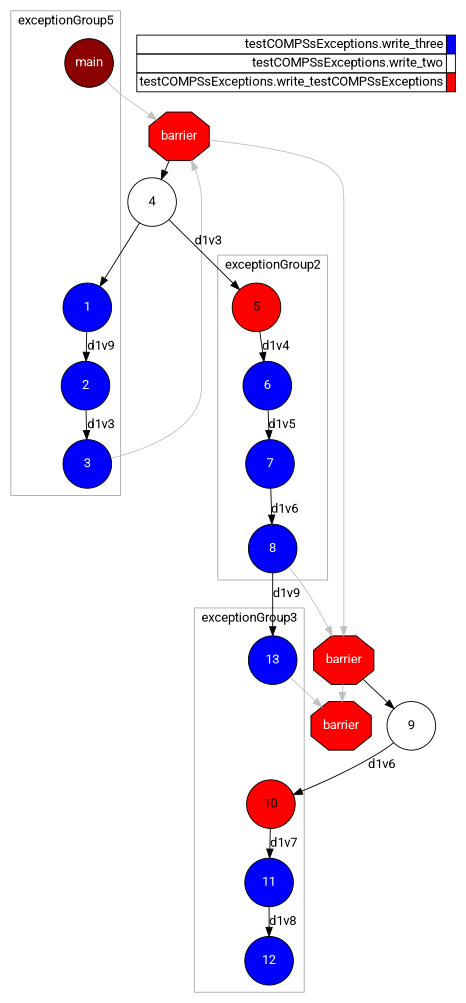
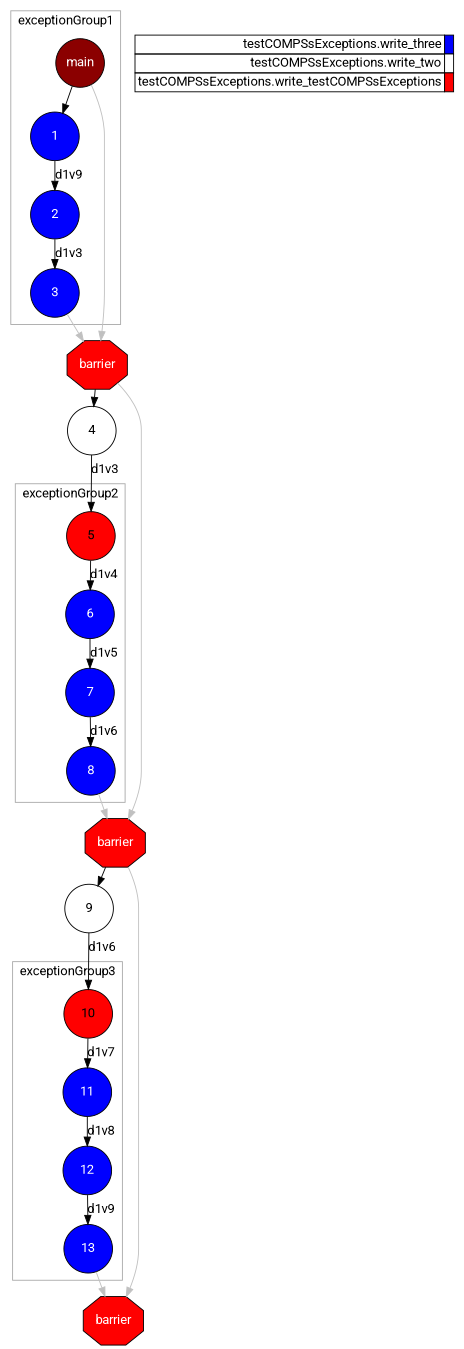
  digraph {
    compound=true
    fontname=Roboto
    labeljust=l
    newrank=true
    rankdir=TB
    node [fillcolor="#0000ff" fontcolor="#ffffff" fontname=Roboto shape=circle style=filled]
    edge [fontname=Roboto]
    n1 [fillcolor="#8B0000" fontcolor="#FFFFFF" height=0.75 label=main]
    1 [height=0.75]
    2 [height=0.75]
    3 [height=0.75]
    5 [fillcolor="#ff0000" fontcolor="#000000" height=0.75]
    6 [height=0.75]
    7 [height=0.75]
    8 [height=0.75]
    10 [fillcolor="#ff0000" fontcolor="#000000" height=0.75]
    11 [height=0.75]
    12 [height=0.75]
    13 [height=0.75]
    n13 [fillcolor="#ff0000" fontcolor="#FFFFFF" height=0.75 label=barrier shape=octagon]
    4 [fillcolor="#ffffff" fontcolor="#000000" height=0.75]
    n15 [fillcolor="#ff0000" fontcolor="#FFFFFF" height=0.75 label=barrier shape=octagon]
    9 [fillcolor="#ffffff" fontcolor="#000000" height=0.75]
    n17 [fillcolor="#ff0000" fontcolor="#FFFFFF" height=0.75 label=barrier shape=octagon]
    n18 [height=0.75 label=<       <table border="0" cellpadding="2" cellspacing="0" cellborder="1"> <tr> <td align="right">testCOMPSsExceptions.write_three</td> <td bgcolor="#0000ff">&nbsp;</td> </tr> <tr> <td align="right">testCOMPSsExceptions.write_two</td> <td bgcolor="#ffffff">&nbsp;</td> </tr> <tr> <td align="right">testCOMPSsExceptions.write_testCOMPSsExceptions</td> <td bgcolor="#ff0000">&nbsp;</td> </tr>       </table>     > shape=plaintext fillcolor="" fontcolor="" style=""]
    subgraph sub_1 {
      ranksep=0.20
      n13
      4
      n15
      9
      n17
      subgraph cluster_2 {
        color="#A9A9A9"
-       label=exceptionGroup5
+       label=exceptionGroup1
        ranksep=0.20
        shape=rect
        n1
        1
        2
        3
      }
      subgraph cluster_3 {
        color="#A9A9A9"
        label=exceptionGroup2
        ranksep=0.20
        shape=rect
        5
        6
        7
        8
      }
      subgraph cluster_4 {
        color="#A9A9A9"
        label=exceptionGroup3
        ranksep=0.20
        shape=rect
        10
        11
        12
        13
      }
    }
    subgraph sub_5 {
      label=Legend
      rank=sink
      ranksep=0.20
      n18
    }
-   4 -> 1
+   n1 -> 1
    n1 -> n13 [color=grey]
    1 -> 2 [label=d1v9]
    2 -> 3 [label=d1v3]
    3 -> n13 [color=grey]
    5 -> 6 [label=d1v4]
    6 -> 7 [label=d1v5]
    7 -> 8 [label=d1v6]
    8 -> n15 [color=grey]
    10 -> 11 [label=d1v7]
    11 -> 12 [label=d1v8]
-   8 -> 13 [label=d1v9]
+   12 -> 13 [label=d1v9]
    13 -> n17 [color=grey]
    n13 -> 4
    n13 -> n15 [color=grey]
    4 -> 5 [label=d1v3]
    n15 -> 9
    n15 -> n17 [color=grey]
    9 -> 10 [label=d1v6]
  }
